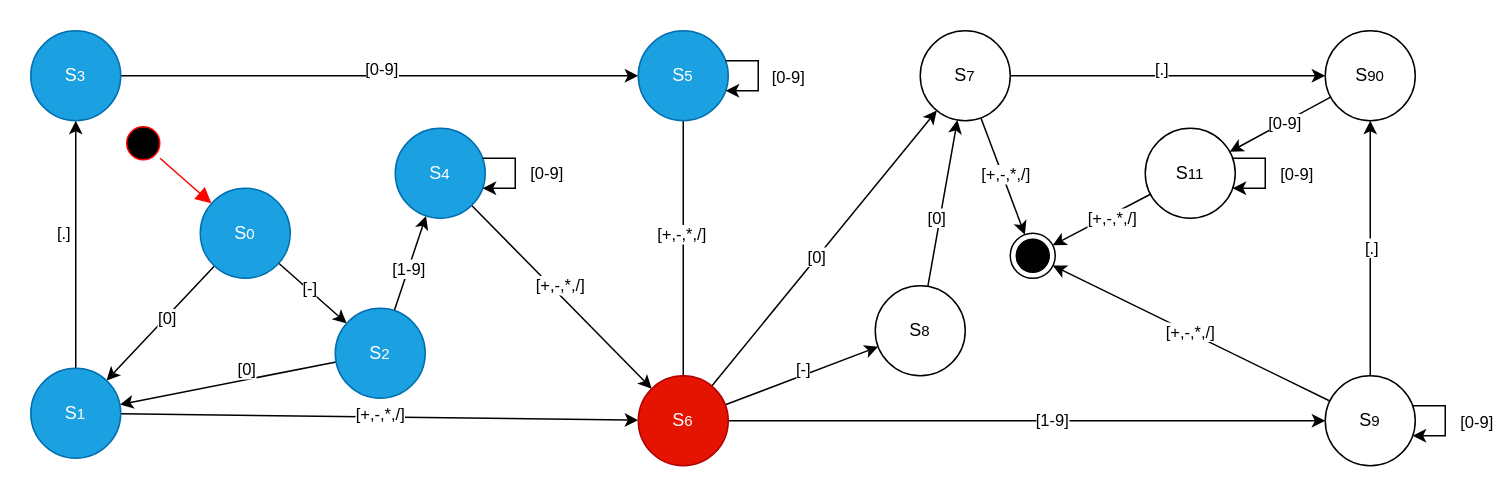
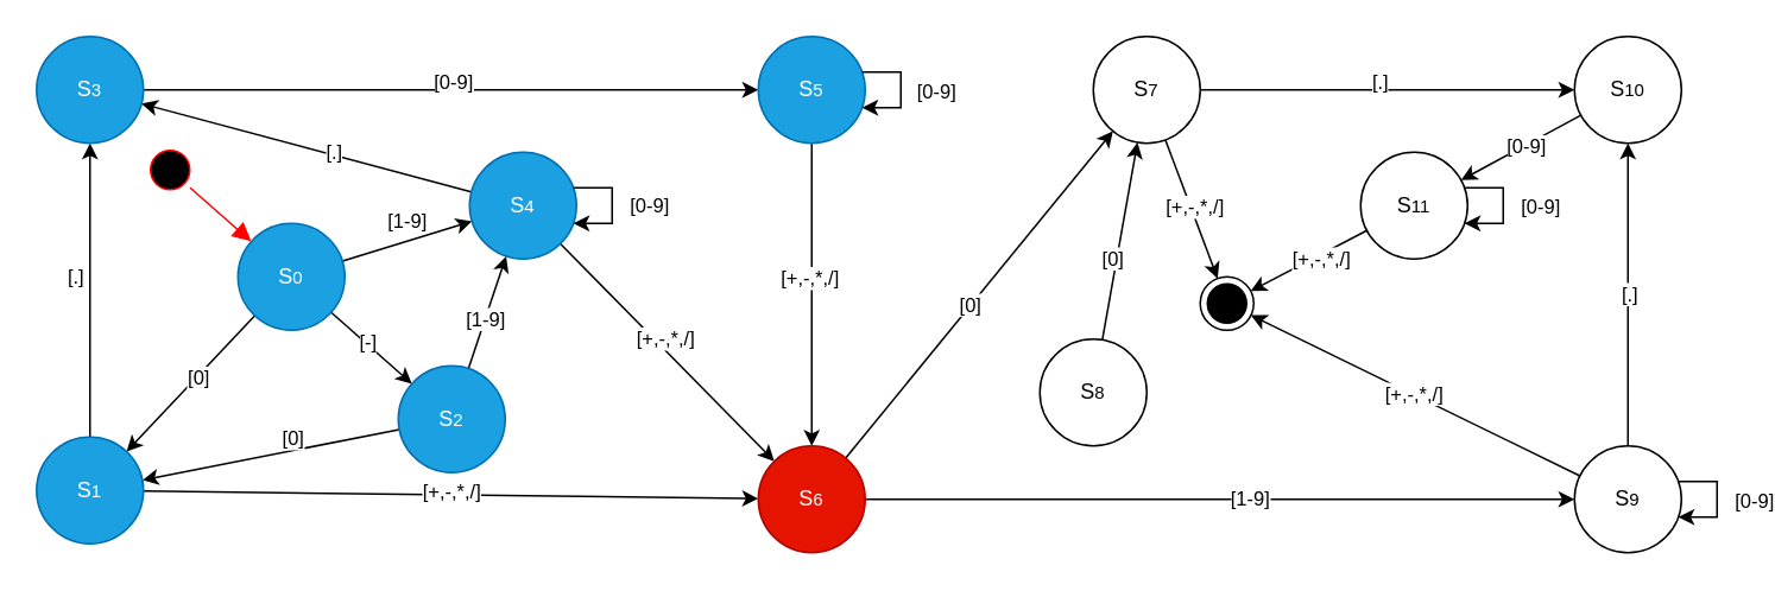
  <mxCell id="0" />
  <mxCell id="1" parent="0" />
  <mxCell id="2" value="" style="ellipse;html=1;shape=startState;fillColor=#000000;strokeColor=#ff0000;" parent="1" vertex="1"><mxGeometry x="80" y="80" width="30" height="30" as="geometry" /></mxCell>
  <mxCell id="3" value="" style="html=1;verticalAlign=bottom;endArrow=block;endSize=8;strokeColor=#ff0000;rounded=0;endFill=1;" parent="1" source="2" target="10" edge="1"><mxGeometry relative="1" as="geometry"><mxPoint x="90" y="50" as="targetPoint" /></mxGeometry></mxCell>
  <mxCell id="4" style="rounded=0;orthogonalLoop=1;jettySize=auto;html=1;" parent="1" source="10" target="15" edge="1"><mxGeometry relative="1" as="geometry" /></mxCell>
  <mxCell id="5" value="[-]" style="edgeLabel;html=1;align=center;verticalAlign=middle;resizable=0;points=[];" parent="4" vertex="1" connectable="0"><mxGeometry x="-0.123" y="1" relative="1" as="geometry"><mxPoint as="offset" /></mxGeometry></mxCell>
  <mxCell id="6" style="rounded=0;orthogonalLoop=1;jettySize=auto;html=1;" parent="1" source="10" target="21" edge="1"><mxGeometry relative="1" as="geometry" /></mxCell>
  <mxCell id="7" value="[0]" style="edgeLabel;html=1;align=center;verticalAlign=middle;resizable=0;points=[];" parent="6" vertex="1" connectable="0"><mxGeometry x="-0.096" relative="1" as="geometry"><mxPoint as="offset" /></mxGeometry></mxCell>
+ <mxCell id="8" style="rounded=0;orthogonalLoop=1;jettySize=auto;html=1;" parent="1" source="10" target="31" edge="1"><mxGeometry relative="1" as="geometry"><mxPoint x="139.682" y="48.079" as="sourcePoint" /><mxPoint x="320.001" y="66.892" as="targetPoint" /></mxGeometry></mxCell>
+ <mxCell id="9" value="[1-9]" style="edgeLabel;html=1;align=center;verticalAlign=middle;resizable=0;points=[];" parent="8" vertex="1" connectable="0"><mxGeometry x="-0.302" y="-3" relative="1" as="geometry"><mxPoint x="9" y="-18" as="offset" /></mxGeometry></mxCell>
  <mxCell id="10" value="S&lt;span style=&quot;font-size: 10px;&quot;&gt;0&lt;/span&gt;" style="shape=ellipse;html=1;dashed=0;whiteSpace=wrap;aspect=fixed;perimeter=ellipsePerimeter;fillColor=#1ba1e2;fontColor=#ffffff;strokeColor=#006EAF;" parent="1" vertex="1"><mxGeometry x="133" y="125" width="60" height="60" as="geometry" /></mxCell>
  <mxCell id="11" style="rounded=0;orthogonalLoop=1;jettySize=auto;html=1;" parent="1" source="15" target="21" edge="1"><mxGeometry relative="1" as="geometry" /></mxCell>
  <mxCell id="12" value="[0]" style="edgeLabel;html=1;align=center;verticalAlign=middle;resizable=0;points=[];" parent="11" vertex="1" connectable="0"><mxGeometry x="-0.26" y="-1" relative="1" as="geometry"><mxPoint x="-7" y="-5" as="offset" /></mxGeometry></mxCell>
  <mxCell id="13" style="rounded=0;orthogonalLoop=1;jettySize=auto;html=1;" parent="1" source="15" target="31" edge="1"><mxGeometry relative="1" as="geometry" /></mxCell>
  <mxCell id="14" value="[1-9]" style="edgeLabel;html=1;align=center;verticalAlign=middle;resizable=0;points=[];" parent="13" vertex="1" connectable="0"><mxGeometry x="-0.112" relative="1" as="geometry"><mxPoint as="offset" /></mxGeometry></mxCell>
  <mxCell id="15" value="S&lt;span style=&quot;font-size: 10px;&quot;&gt;2&lt;/span&gt;" style="shape=ellipse;html=1;dashed=0;whiteSpace=wrap;aspect=fixed;perimeter=ellipsePerimeter;fillColor=#1ba1e2;fontColor=#ffffff;strokeColor=#006EAF;" parent="1" vertex="1"><mxGeometry x="223" y="205" width="60" height="60" as="geometry" /></mxCell>
  <mxCell id="16" style="rounded=0;orthogonalLoop=1;jettySize=auto;html=1;" parent="1" source="21" target="26" edge="1"><mxGeometry relative="1" as="geometry" /></mxCell>
  <mxCell id="17" value="[.]" style="edgeLabel;html=1;align=center;verticalAlign=middle;resizable=0;points=[];" parent="16" vertex="1" connectable="0"><mxGeometry x="0.068" y="1" relative="1" as="geometry"><mxPoint x="-8" y="-3" as="offset" /></mxGeometry></mxCell>
  <mxCell id="18" style="rounded=0;orthogonalLoop=1;jettySize=auto;html=1;" parent="1" source="21" target="40" edge="1"><mxGeometry relative="1" as="geometry" /></mxCell>
  <mxCell id="19" value="&lt;span style=&quot;color: rgba(0, 0, 0, 0); font-family: monospace; font-size: 0px; text-align: start; background-color: rgb(251, 251, 251);&quot;&gt;%3CmxGraphModel%3E%3Croot%3E%3CmxCell%20id%3D%220%22%2F%3E%3CmxCell%20id%3D%221%22%20parent%3D%220%22%2F%3E%3CmxCell%20id%3D%222%22%20value%3D%22%5B-%2C%2B%2C*%2C%2F%5D%22%20style%3D%22edgeLabel%3Bhtml%3D1%3Balign%3Dcenter%3BverticalAlign%3Dmiddle%3Bresizable%3D0%3Bpoints%3D%5B%5D%3B%22%20vertex%3D%221%22%20connectable%3D%220%22%20parent%3D%221%22%3E%3CmxGeometry%20x%3D%22732.792%22%20y%3D%22405.415%22%20as%3D%22geometry%22%2F%3E%3C%2FmxCell%3E%3C%2Froot%3E%3C%2FmxGraphModel%3E&lt;/span&gt;" style="edgeLabel;html=1;align=center;verticalAlign=middle;resizable=0;points=[];" parent="18" vertex="1" connectable="0"><mxGeometry x="-0.212" y="-3" relative="1" as="geometry"><mxPoint as="offset" /></mxGeometry></mxCell>
  <mxCell id="20" value="[+,-,*,/]" style="edgeLabel;html=1;align=center;verticalAlign=middle;resizable=0;points=[];" parent="18" vertex="1" connectable="0"><mxGeometry x="-0.249" relative="1" as="geometry"><mxPoint x="43" y="-1" as="offset" /></mxGeometry></mxCell>
  <mxCell id="21" value="S&lt;span style=&quot;font-size: 10px;&quot;&gt;1&lt;/span&gt;" style="shape=ellipse;html=1;dashed=0;whiteSpace=wrap;aspect=fixed;perimeter=ellipsePerimeter;fillColor=#1ba1e2;fontColor=#ffffff;strokeColor=#006EAF;" parent="1" vertex="1"><mxGeometry x="20" y="245" width="60" height="60" as="geometry" /></mxCell>
- <mxCell id="22" style="rounded=0;orthogonalLoop=1;jettySize=auto;html=1;endArrow=none;" parent="1" source="58" target="40" edge="1"><mxGeometry relative="1" as="geometry" /></mxCell>
+ <mxCell id="22" style="rounded=0;orthogonalLoop=1;jettySize=auto;html=1;" parent="1" source="58" target="40" edge="1"><mxGeometry relative="1" as="geometry" /></mxCell>
  <mxCell id="23" value="[+,-,*,/]" style="edgeLabel;html=1;align=center;verticalAlign=middle;resizable=0;points=[];" parent="22" vertex="1" connectable="0"><mxGeometry x="0.193" relative="1" as="geometry"><mxPoint x="-2" y="-26" as="offset" /></mxGeometry></mxCell>
  <mxCell id="24" style="rounded=0;orthogonalLoop=1;jettySize=auto;html=1;" parent="1" source="26" target="58" edge="1"><mxGeometry relative="1" as="geometry" /></mxCell>
  <mxCell id="25" value="[0-9]" style="edgeLabel;html=1;align=center;verticalAlign=middle;resizable=0;points=[];" parent="24" vertex="1" connectable="0"><mxGeometry x="-0.329" y="2" relative="1" as="geometry"><mxPoint x="57" y="-3" as="offset" /></mxGeometry></mxCell>
  <mxCell id="26" value="S&lt;span style=&quot;font-size: 10px;&quot;&gt;3&lt;/span&gt;" style="shape=ellipse;html=1;dashed=0;whiteSpace=wrap;aspect=fixed;perimeter=ellipsePerimeter;fillColor=#1ba1e2;fontColor=#ffffff;strokeColor=#006EAF;" parent="1" vertex="1"><mxGeometry x="20" y="20" width="60" height="60" as="geometry" /></mxCell>
+ <mxCell id="27" style="rounded=0;orthogonalLoop=1;jettySize=auto;html=1;" parent="1" source="31" target="26" edge="1"><mxGeometry relative="1" as="geometry" /></mxCell>
+ <mxCell id="28" value="[.]" style="edgeLabel;html=1;align=center;verticalAlign=middle;resizable=0;points=[];" parent="27" vertex="1" connectable="0"><mxGeometry x="-0.174" y="1" relative="1" as="geometry"><mxPoint x="-1" y="-3" as="offset" /></mxGeometry></mxCell>
  <mxCell id="29" style="rounded=0;orthogonalLoop=1;jettySize=auto;html=1;" parent="1" source="31" target="40" edge="1"><mxGeometry relative="1" as="geometry" /></mxCell>
  <mxCell id="30" value="[+,-,*,/]" style="edgeLabel;html=1;align=center;verticalAlign=middle;resizable=0;points=[];" parent="29" vertex="1" connectable="0"><mxGeometry x="-0.027" relative="1" as="geometry"><mxPoint y="-6" as="offset" /></mxGeometry></mxCell>
  <mxCell id="31" value="S&lt;span style=&quot;font-size: 10px;&quot;&gt;4&lt;/span&gt;" style="shape=ellipse;html=1;dashed=0;whiteSpace=wrap;aspect=fixed;perimeter=ellipsePerimeter;fillColor=#1ba1e2;fontColor=#ffffff;strokeColor=#006EAF;" parent="1" vertex="1"><mxGeometry x="263" y="85" width="60" height="60" as="geometry" /></mxCell>
  <mxCell id="32" style="edgeStyle=orthogonalEdgeStyle;rounded=0;orthogonalLoop=1;jettySize=auto;html=1;elbow=horizontal;" parent="1" source="31" target="31" edge="1"><mxGeometry relative="1" as="geometry" /></mxCell>
  <mxCell id="33" value="[0-9]" style="edgeLabel;html=1;align=center;verticalAlign=middle;resizable=0;points=[];" parent="32" vertex="1" connectable="0"><mxGeometry x="-0.166" y="1" relative="1" as="geometry"><mxPoint x="19" y="5" as="offset" /></mxGeometry></mxCell>
- <mxCell id="34" style="rounded=0;orthogonalLoop=1;jettySize=auto;html=1;" parent="1" source="40" target="43" edge="1"><mxGeometry relative="1" as="geometry" /></mxCell>
- <mxCell id="35" value="[-]" style="edgeLabel;html=1;align=center;verticalAlign=middle;resizable=0;points=[];" parent="34" vertex="1" connectable="0"><mxGeometry x="0.086" y="2" relative="1" as="geometry"><mxPoint x="-3" y="-1" as="offset" /></mxGeometry></mxCell>
  <mxCell id="36" style="rounded=0;orthogonalLoop=1;jettySize=auto;html=1;" parent="1" source="40" target="46" edge="1"><mxGeometry relative="1" as="geometry" /></mxCell>
  <mxCell id="37" value="[0]" style="edgeLabel;html=1;align=center;verticalAlign=middle;resizable=0;points=[];" parent="36" vertex="1" connectable="0"><mxGeometry x="-0.117" relative="1" as="geometry"><mxPoint x="3" y="-5" as="offset" /></mxGeometry></mxCell>
  <mxCell id="38" style="rounded=0;orthogonalLoop=1;jettySize=auto;html=1;" parent="1" source="40" target="52" edge="1"><mxGeometry relative="1" as="geometry" /></mxCell>
  <mxCell id="39" value="[1-9]" style="edgeLabel;html=1;align=center;verticalAlign=middle;resizable=0;points=[];" parent="38" vertex="1" connectable="0"><mxGeometry x="0.311" y="1" relative="1" as="geometry"><mxPoint x="-46" as="offset" /></mxGeometry></mxCell>
  <mxCell id="40" value="S&lt;span style=&quot;font-size: 10px;&quot;&gt;6&lt;/span&gt;" style="shape=ellipse;html=1;dashed=0;whiteSpace=wrap;aspect=fixed;perimeter=ellipsePerimeter;fillColor=#e51400;fontColor=#ffffff;strokeColor=#B20000;" parent="1" vertex="1"><mxGeometry x="425" y="250" width="60" height="60" as="geometry" /></mxCell>
  <mxCell id="41" style="rounded=0;orthogonalLoop=1;jettySize=auto;html=1;" parent="1" source="43" target="46" edge="1"><mxGeometry relative="1" as="geometry" /></mxCell>
  <mxCell id="42" value="[0]" style="edgeLabel;html=1;align=center;verticalAlign=middle;resizable=0;points=[];" parent="41" vertex="1" connectable="0"><mxGeometry x="-0.165" y="2" relative="1" as="geometry"><mxPoint x="-1" y="1" as="offset" /></mxGeometry></mxCell>
  <mxCell id="43" value="S&lt;span style=&quot;font-size: 10px;&quot;&gt;8&lt;/span&gt;" style="shape=ellipse;html=1;dashed=0;whiteSpace=wrap;aspect=fixed;perimeter=ellipsePerimeter;" parent="1" vertex="1"><mxGeometry x="583" y="190" width="60" height="60" as="geometry" /></mxCell>
  <mxCell id="44" style="rounded=0;orthogonalLoop=1;jettySize=auto;html=1;" parent="1" source="46" target="61" edge="1"><mxGeometry relative="1" as="geometry" /></mxCell>
  <mxCell id="45" value="[.]" style="edgeLabel;html=1;align=center;verticalAlign=middle;resizable=0;points=[];" parent="44" vertex="1" connectable="0"><mxGeometry x="0.209" y="2" relative="1" as="geometry"><mxPoint x="-27" y="-3" as="offset" /></mxGeometry></mxCell>
  <mxCell id="46" value="S&lt;span style=&quot;font-size: 10px;&quot;&gt;7&lt;/span&gt;" style="shape=ellipse;html=1;dashed=0;whiteSpace=wrap;aspect=fixed;perimeter=ellipsePerimeter;" parent="1" vertex="1"><mxGeometry x="613" y="20" width="60" height="60" as="geometry" /></mxCell>
  <mxCell id="47" value="S&lt;span style=&quot;font-size: 10px;&quot;&gt;11&lt;/span&gt;" style="shape=ellipse;html=1;dashed=0;whiteSpace=wrap;aspect=fixed;perimeter=ellipsePerimeter;" parent="1" vertex="1"><mxGeometry x="763" y="85" width="60" height="60" as="geometry" /></mxCell>
  <mxCell id="48" style="rounded=0;orthogonalLoop=1;jettySize=auto;html=1;" parent="1" source="52" target="61" edge="1"><mxGeometry relative="1" as="geometry" /></mxCell>
  <mxCell id="49" value="[.]" style="edgeLabel;html=1;align=center;verticalAlign=middle;resizable=0;points=[];" parent="48" vertex="1" connectable="0"><mxGeometry x="-0.491" relative="1" as="geometry"><mxPoint y="-43" as="offset" /></mxGeometry></mxCell>
  <mxCell id="50" style="rounded=0;orthogonalLoop=1;jettySize=auto;html=1;" parent="1" source="52" target="57" edge="1"><mxGeometry relative="1" as="geometry" /></mxCell>
  <mxCell id="51" value="[+,-,*,/]" style="edgeLabel;html=1;align=center;verticalAlign=middle;resizable=0;points=[];" parent="50" vertex="1" connectable="0"><mxGeometry x="-0.351" y="1" relative="1" as="geometry"><mxPoint x="-33" y="-18" as="offset" /></mxGeometry></mxCell>
  <mxCell id="52" value="S&lt;span style=&quot;font-size: 10px;&quot;&gt;9&lt;/span&gt;" style="shape=ellipse;html=1;dashed=0;whiteSpace=wrap;aspect=fixed;perimeter=ellipsePerimeter;" parent="1" vertex="1"><mxGeometry x="883" y="250" width="60" height="60" as="geometry" /></mxCell>
  <mxCell id="53" style="edgeStyle=orthogonalEdgeStyle;rounded=0;orthogonalLoop=1;jettySize=auto;html=1;" parent="1" source="52" target="52" edge="1"><mxGeometry relative="1" as="geometry" /></mxCell>
  <mxCell id="54" value="[0-9]" style="edgeLabel;html=1;align=center;verticalAlign=middle;resizable=0;points=[];" parent="53" vertex="1" connectable="0"><mxGeometry x="0.248" y="2" relative="1" as="geometry"><mxPoint x="18" y="-8" as="offset" /></mxGeometry></mxCell>
  <mxCell id="55" style="rounded=0;orthogonalLoop=1;jettySize=auto;html=1;" parent="1" source="47" target="57" edge="1"><mxGeometry relative="1" as="geometry" /></mxCell>
  <mxCell id="56" value="[+,-,*,/]" style="edgeLabel;html=1;align=center;verticalAlign=middle;resizable=0;points=[];" parent="55" vertex="1" connectable="0"><mxGeometry x="-0.483" y="2" relative="1" as="geometry"><mxPoint x="-10" y="5" as="offset" /></mxGeometry></mxCell>
  <mxCell id="57" value="" style="ellipse;html=1;shape=endState;fillColor=strokeColor;" parent="1" vertex="1"><mxGeometry x="673" y="155" width="30" height="30" as="geometry" /></mxCell>
  <mxCell id="58" value="S&lt;span style=&quot;font-size: 10px;&quot;&gt;5&lt;/span&gt;" style="shape=ellipse;html=1;dashed=0;whiteSpace=wrap;aspect=fixed;perimeter=ellipsePerimeter;fillColor=#1ba1e2;fontColor=#ffffff;strokeColor=#006EAF;" parent="1" vertex="1"><mxGeometry x="425" y="20" width="60" height="60" as="geometry" /></mxCell>
  <mxCell id="59" style="rounded=0;orthogonalLoop=1;jettySize=auto;html=1;" parent="1" source="61" target="47" edge="1"><mxGeometry relative="1" as="geometry" /></mxCell>
  <mxCell id="60" value="[0-9]" style="edgeLabel;html=1;align=center;verticalAlign=middle;resizable=0;points=[];" parent="59" vertex="1" connectable="0"><mxGeometry x="-0.47" y="-1" relative="1" as="geometry"><mxPoint x="-13" y="9" as="offset" /></mxGeometry></mxCell>
- <mxCell id="61" value="S&lt;span style=&quot;font-size: 10px;&quot;&gt;90&lt;/span&gt;" style="shape=ellipse;html=1;dashed=0;whiteSpace=wrap;aspect=fixed;perimeter=ellipsePerimeter;" parent="1" vertex="1"><mxGeometry x="883" y="20" width="60" height="60" as="geometry" /></mxCell>
+ <mxCell id="61" value="S&lt;span style=&quot;font-size: 10px;&quot;&gt;10&lt;/span&gt;" style="shape=ellipse;html=1;dashed=0;whiteSpace=wrap;aspect=fixed;perimeter=ellipsePerimeter;" parent="1" vertex="1"><mxGeometry x="883" y="20" width="60" height="60" as="geometry" /></mxCell>
  <mxCell id="62" style="edgeStyle=orthogonalEdgeStyle;rounded=0;orthogonalLoop=1;jettySize=auto;html=1;" parent="1" source="47" target="47" edge="1"><mxGeometry relative="1" as="geometry" /></mxCell>
  <mxCell id="63" value="[0-9]" style="edgeLabel;html=1;align=center;verticalAlign=middle;resizable=0;points=[];" parent="62" vertex="1" connectable="0"><mxGeometry x="-0.284" y="1" relative="1" as="geometry"><mxPoint x="19" y="9" as="offset" /></mxGeometry></mxCell>
  <mxCell id="64" style="edgeStyle=orthogonalEdgeStyle;rounded=0;orthogonalLoop=1;jettySize=auto;html=1;" parent="1" source="58" target="58" edge="1"><mxGeometry relative="1" as="geometry" /></mxCell>
  <mxCell id="65" value="[0-9]" style="edgeLabel;html=1;align=center;verticalAlign=middle;resizable=0;points=[];" parent="64" vertex="1" connectable="0"><mxGeometry x="0.331" relative="1" as="geometry"><mxPoint x="20" y="-10" as="offset" /></mxGeometry></mxCell>
  <mxCell id="66" style="rounded=0;orthogonalLoop=1;jettySize=auto;html=1;" parent="1" source="46" target="57" edge="1"><mxGeometry relative="1" as="geometry" /></mxCell>
  <mxCell id="67" value="[+,-,*,/]" style="edgeLabel;html=1;align=center;verticalAlign=middle;resizable=0;points=[];" parent="66" vertex="1" connectable="0"><mxGeometry x="-0.048" y="-2" relative="1" as="geometry"><mxPoint x="4" y="-1" as="offset" /></mxGeometry></mxCell>
